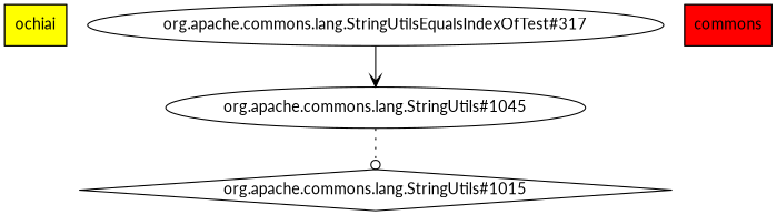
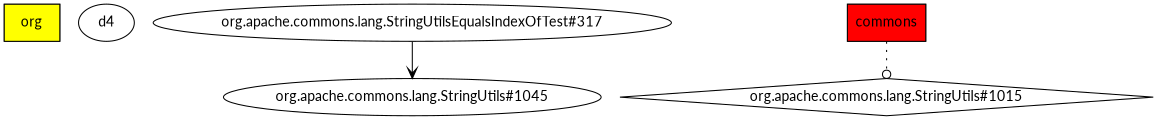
  digraph {
    fontname=Lato
    node [fillcolor=yellow fontname=Lato shape=ellipse style=striped]
    edge [fontname=Lato]
-   ochiai [shape=box]
+   ochiai [shape=box label=org]
+   d4
    "org.apache.commons.lang.StringUtils#1045" [fillcolor="red:orange:yellow"]
    "org.apache.commons.lang.StringUtils#1015" [shape=diamond fillcolor="" style=""]
    "org.apache.commons.lang.StringUtilsEqualsIndexOfTest#317" [fillcolor=green]
    n6 [fillcolor=red label=commons shape=note]
-   "org.apache.commons.lang.StringUtils#1045" -> "org.apache.commons.lang.StringUtils#1015" [arrowhead=odot style=dotted]
+   n6 -> "org.apache.commons.lang.StringUtils#1015" [arrowhead=odot style=dotted]
    "org.apache.commons.lang.StringUtilsEqualsIndexOfTest#317" -> "org.apache.commons.lang.StringUtils#1045" [arrowhead=vee style=solid]
  }
